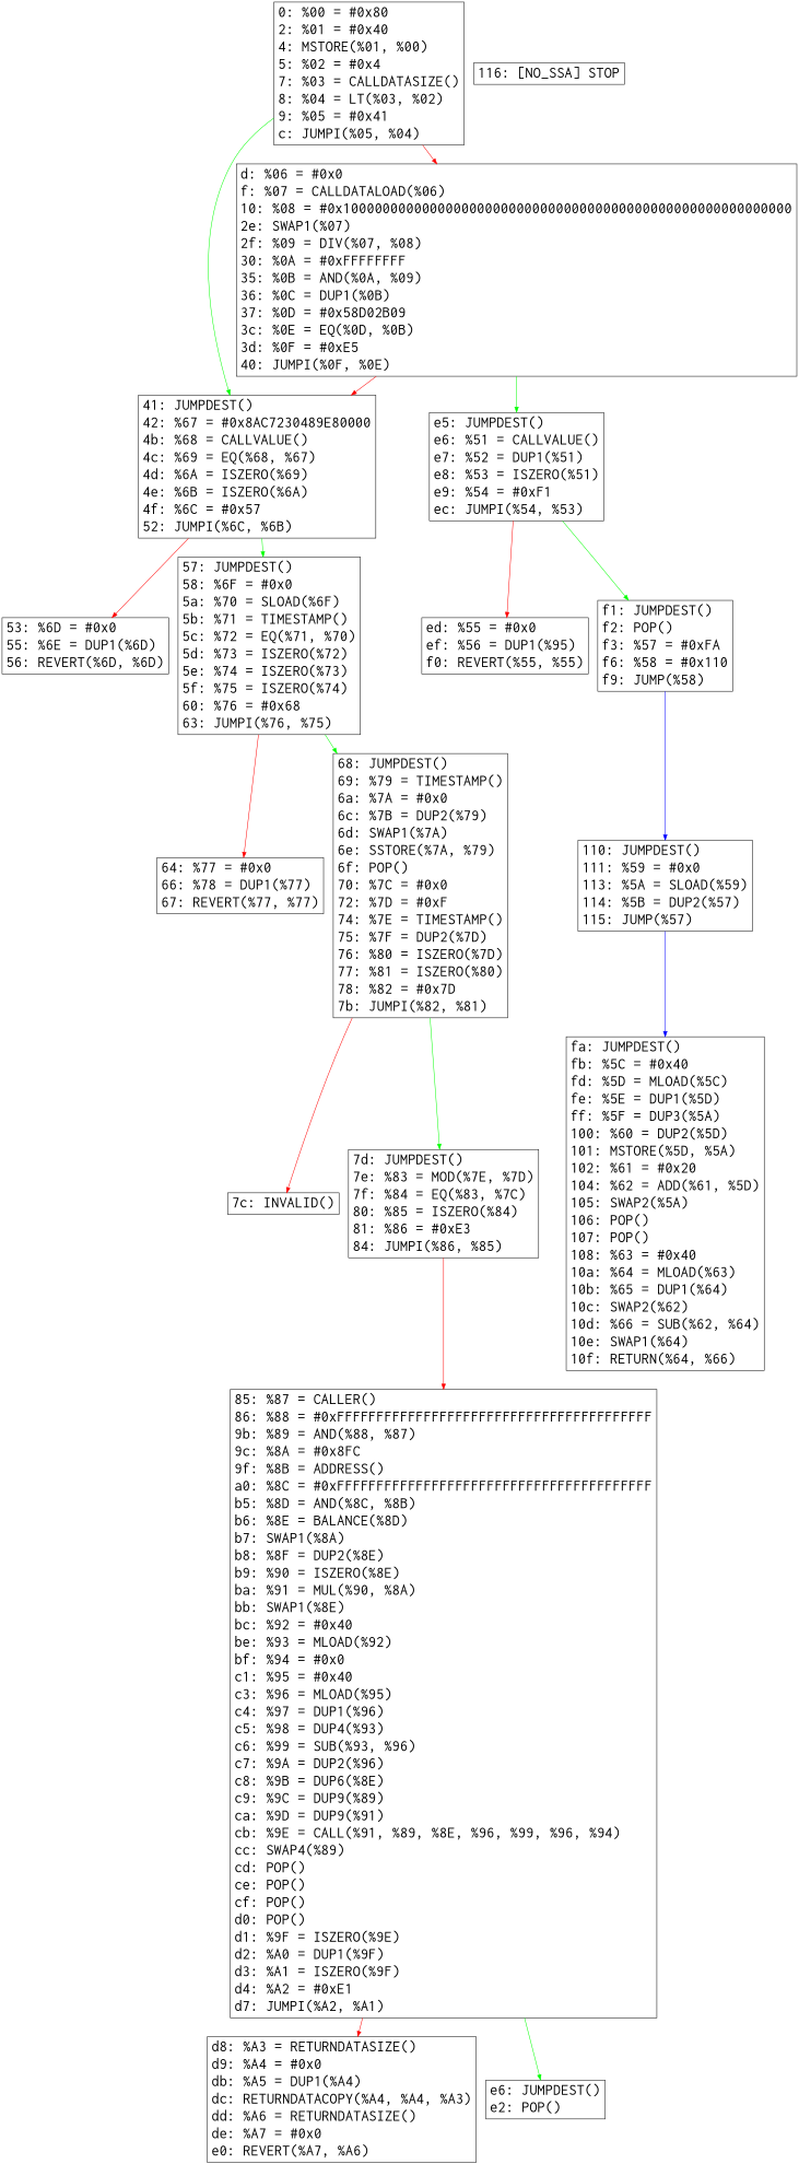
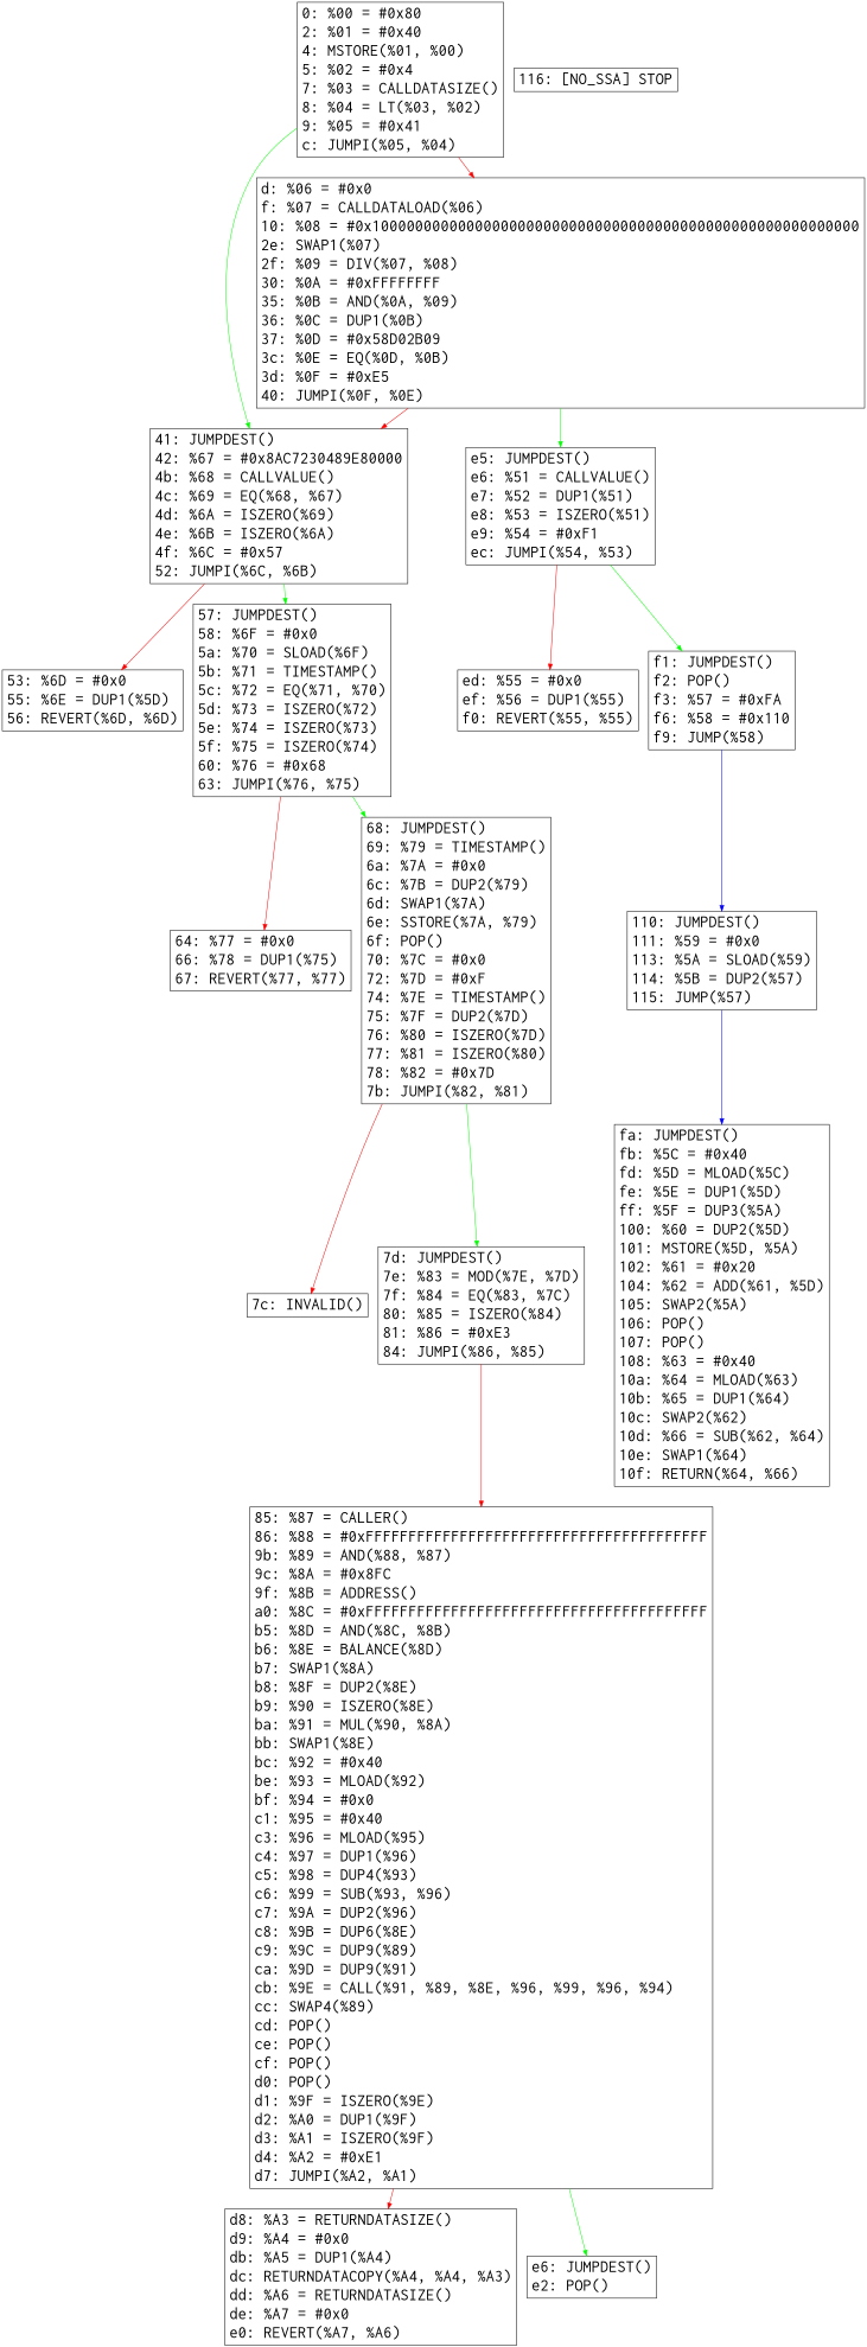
  digraph {
    node [fontname=Courier fontsize=30.0 rank=same shape=box]
    edge [color=red]
    n1 [label="0: %00 = #0x80\l2: %01 = #0x40\l4: MSTORE(%01, %00)\l5: %02 = #0x4\l7: %03 = CALLDATASIZE()\l8: %04 = LT(%03, %02)\l9: %05 = #0x41\lc: JUMPI(%05, %04)\l"]
    n2 [label="d: %06 = #0x0\lf: %07 = CALLDATALOAD(%06)\l10: %08 = #0x100000000000000000000000000000000000000000000000000000000\l2e: SWAP1(%07)\l2f: %09 = DIV(%07, %08)\l30: %0A = #0xFFFFFFFF\l35: %0B = AND(%0A, %09)\l36: %0C = DUP1(%0B)\l37: %0D = #0x58D02B09\l3c: %0E = EQ(%0D, %0B)\l3d: %0F = #0xE5\l40: JUMPI(%0F, %0E)\l"]
    n3 [label="41: JUMPDEST()\l42: %67 = #0x8AC7230489E80000\l4b: %68 = CALLVALUE()\l4c: %69 = EQ(%68, %67)\l4d: %6A = ISZERO(%69)\l4e: %6B = ISZERO(%6A)\l4f: %6C = #0x57\l52: JUMPI(%6C, %6B)\l"]
-   n4 [label="53: %6D = #0x0\l55: %6E = DUP1(%6D)\l56: REVERT(%6D, %6D)\l"]
+   n4 [label="53: %6D = #0x0\l55: %6E = DUP1(%5D)\l56: REVERT(%6D, %6D)\l"]
    n5 [label="57: JUMPDEST()\l58: %6F = #0x0\l5a: %70 = SLOAD(%6F)\l5b: %71 = TIMESTAMP()\l5c: %72 = EQ(%71, %70)\l5d: %73 = ISZERO(%72)\l5e: %74 = ISZERO(%73)\l5f: %75 = ISZERO(%74)\l60: %76 = #0x68\l63: JUMPI(%76, %75)\l"]
-   n6 [label="64: %77 = #0x0\l66: %78 = DUP1(%77)\l67: REVERT(%77, %77)\l"]
+   n6 [label="64: %77 = #0x0\l66: %78 = DUP1(%75)\l67: REVERT(%77, %77)\l"]
    n7 [label="68: JUMPDEST()\l69: %79 = TIMESTAMP()\l6a: %7A = #0x0\l6c: %7B = DUP2(%79)\l6d: SWAP1(%7A)\l6e: SSTORE(%7A, %79)\l6f: POP()\l70: %7C = #0x0\l72: %7D = #0xF\l74: %7E = TIMESTAMP()\l75: %7F = DUP2(%7D)\l76: %80 = ISZERO(%7D)\l77: %81 = ISZERO(%80)\l78: %82 = #0x7D\l7b: JUMPI(%82, %81)\l"]
    n8 [label="7c: INVALID()\l"]
    n9 [label="7d: JUMPDEST()\l7e: %83 = MOD(%7E, %7D)\l7f: %84 = EQ(%83, %7C)\l80: %85 = ISZERO(%84)\l81: %86 = #0xE3\l84: JUMPI(%86, %85)\l"]
    n10 [label="85: %87 = CALLER()\l86: %88 = #0xFFFFFFFFFFFFFFFFFFFFFFFFFFFFFFFFFFFFFFFF\l9b: %89 = AND(%88, %87)\l9c: %8A = #0x8FC\l9f: %8B = ADDRESS()\la0: %8C = #0xFFFFFFFFFFFFFFFFFFFFFFFFFFFFFFFFFFFFFFFF\lb5: %8D = AND(%8C, %8B)\lb6: %8E = BALANCE(%8D)\lb7: SWAP1(%8A)\lb8: %8F = DUP2(%8E)\lb9: %90 = ISZERO(%8E)\lba: %91 = MUL(%90, %8A)\lbb: SWAP1(%8E)\lbc: %92 = #0x40\lbe: %93 = MLOAD(%92)\lbf: %94 = #0x0\lc1: %95 = #0x40\lc3: %96 = MLOAD(%95)\lc4: %97 = DUP1(%96)\lc5: %98 = DUP4(%93)\lc6: %99 = SUB(%93, %96)\lc7: %9A = DUP2(%96)\lc8: %9B = DUP6(%8E)\lc9: %9C = DUP9(%89)\lca: %9D = DUP9(%91)\lcb: %9E = CALL(%91, %89, %8E, %96, %99, %96, %94)\lcc: SWAP4(%89)\lcd: POP()\lce: POP()\lcf: POP()\ld0: POP()\ld1: %9F = ISZERO(%9E)\ld2: %A0 = DUP1(%9F)\ld3: %A1 = ISZERO(%9F)\ld4: %A2 = #0xE1\ld7: JUMPI(%A2, %A1)\l"]
    n11 [label="d8: %A3 = RETURNDATASIZE()\ld9: %A4 = #0x0\ldb: %A5 = DUP1(%A4)\ldc: RETURNDATACOPY(%A4, %A4, %A3)\ldd: %A6 = RETURNDATASIZE()\lde: %A7 = #0x0\le0: REVERT(%A7, %A6)\l"]
    n12 [label="e6: JUMPDEST()\le2: POP()\l"]
    n13 [label="e5: JUMPDEST()\le6: %51 = CALLVALUE()\le7: %52 = DUP1(%51)\le8: %53 = ISZERO(%51)\le9: %54 = #0xF1\lec: JUMPI(%54, %53)\l"]
-   n14 [label="ed: %55 = #0x0\lef: %56 = DUP1(%95)\lf0: REVERT(%55, %55)\l"]
+   n14 [label="ed: %55 = #0x0\lef: %56 = DUP1(%55)\lf0: REVERT(%55, %55)\l"]
    n15 [label="f1: JUMPDEST()\lf2: POP()\lf3: %57 = #0xFA\lf6: %58 = #0x110\lf9: JUMP(%58)\l"]
    n16 [label="fa: JUMPDEST()\lfb: %5C = #0x40\lfd: %5D = MLOAD(%5C)\lfe: %5E = DUP1(%5D)\lff: %5F = DUP3(%5A)\l100: %60 = DUP2(%5D)\l101: MSTORE(%5D, %5A)\l102: %61 = #0x20\l104: %62 = ADD(%61, %5D)\l105: SWAP2(%5A)\l106: POP()\l107: POP()\l108: %63 = #0x40\l10a: %64 = MLOAD(%63)\l10b: %65 = DUP1(%64)\l10c: SWAP2(%62)\l10d: %66 = SUB(%62, %64)\l10e: SWAP1(%64)\l10f: RETURN(%64, %66)\l"]
    n17 [label="110: JUMPDEST()\l111: %59 = #0x0\l113: %5A = SLOAD(%59)\l114: %5B = DUP2(%57)\l115: JUMP(%57)\l"]
    n18 [label="116: [NO_SSA] STOP\l"]
    subgraph sub_1 {
      n1
      n2
      n3
      n4
      n5
      n6
      n7
      n8
      n9
      n10
      n11
      n12
      n13
      n14
      n15
      n16
      n17
      n18
    }
    n1 -> n2
    n1 -> n3 [color=green]
    n2 -> n3
    n2 -> n13 [color=green]
    n3 -> n4
    n3 -> n5 [color=green]
    n5 -> n6
    n5 -> n7 [color=green]
    n7 -> n8
    n7 -> n9 [color=green]
    n9 -> n10
    n10 -> n11
    n10 -> n12 [color=green]
    n13 -> n14
    n13 -> n15 [color=green]
    n15 -> n17 [color=blue]
    n17 -> n16 [color=blue]
  }
